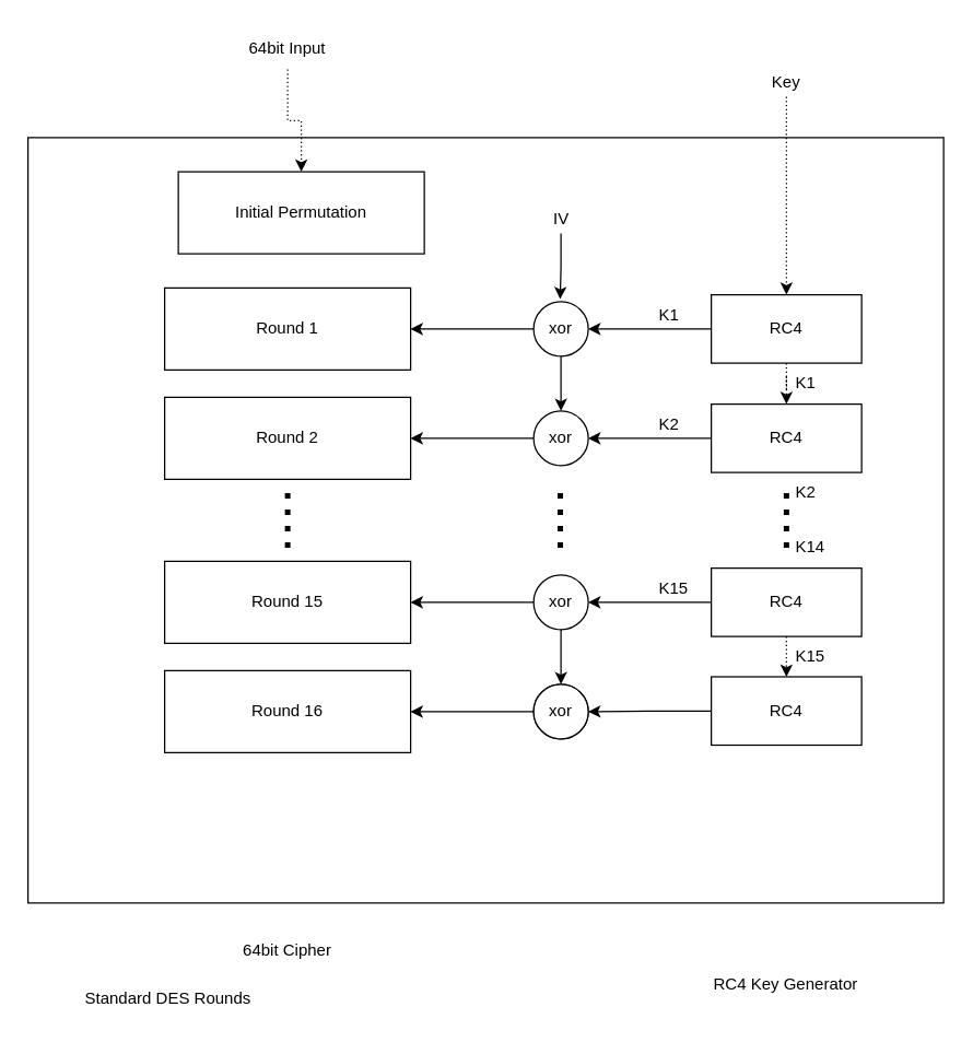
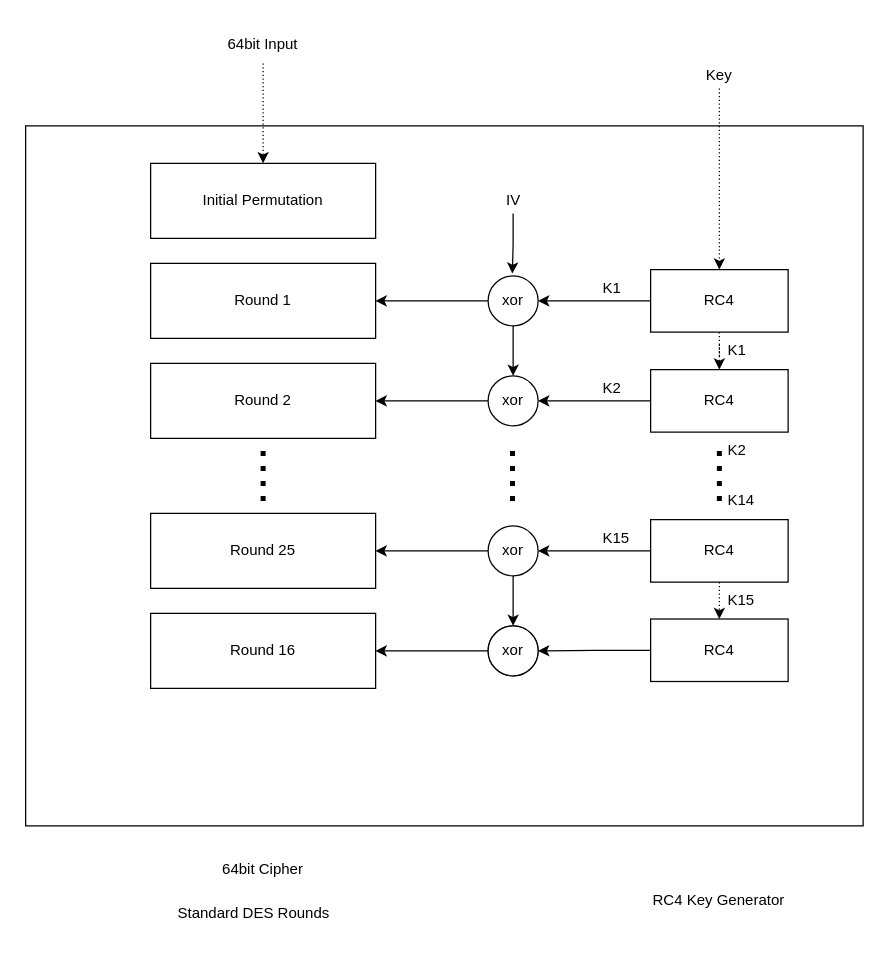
  <mxCell id="0" />
  <mxCell id="1" parent="0" />
- <mxCell id="2" value="Initial Permutation" style="rounded=0;whiteSpace=wrap;html=1;" parent="1" vertex="1"><mxGeometry x="130" y="125" width="180" height="60" as="geometry" /></mxCell>
+ <mxCell id="2" value="Initial Permutation" style="rounded=0;whiteSpace=wrap;html=1;" parent="1" vertex="1"><mxGeometry x="120" y="130" width="180" height="60" as="geometry" /></mxCell>
  <mxCell id="3" value="Round 1" style="rounded=0;whiteSpace=wrap;html=1;" parent="1" vertex="1"><mxGeometry x="120" y="210" width="180" height="60" as="geometry" /></mxCell>
  <mxCell id="4" value="Round 2" style="rounded=0;whiteSpace=wrap;html=1;" parent="1" vertex="1"><mxGeometry x="120" y="290" width="180" height="60" as="geometry" /></mxCell>
- <mxCell id="5" value="Round 15" style="rounded=0;whiteSpace=wrap;html=1;" parent="1" vertex="1"><mxGeometry x="120" y="410" width="180" height="60" as="geometry" /></mxCell>
+ <mxCell id="5" value="Round 25" style="rounded=0;whiteSpace=wrap;html=1;" parent="1" vertex="1"><mxGeometry x="120" y="410" width="180" height="60" as="geometry" /></mxCell>
  <mxCell id="6" value="Round 16" style="rounded=0;whiteSpace=wrap;html=1;" parent="1" vertex="1"><mxGeometry x="120" y="490" width="180" height="60" as="geometry" /></mxCell>
  <mxCell id="7" value="" style="endArrow=none;dashed=1;html=1;strokeWidth=4;dashPattern=1 2;" parent="1" edge="1"><mxGeometry width="50" height="50" relative="1" as="geometry"><mxPoint x="210" y="400" as="sourcePoint" /><mxPoint x="210" y="360" as="targetPoint" /></mxGeometry></mxCell>
  <mxCell id="8" value="" style="rounded=0;whiteSpace=wrap;html=1;glass=0;fillColor=none;" parent="1" vertex="1"><mxGeometry x="20" y="100" width="670" height="560" as="geometry" /></mxCell>
- <mxCell id="9" value="Standard DES Rounds" style="text;html=1;resizable=0;points=[];autosize=1;align=left;verticalAlign=top;spacingTop=-4;" parent="1" vertex="1"><mxGeometry x="60" y="720" width="140" height="20" as="geometry" /></mxCell>
+ <mxCell id="9" value="Standard DES Rounds" style="text;html=1;resizable=0;points=[];autosize=1;align=left;verticalAlign=top;spacingTop=-4;" parent="1" vertex="1"><mxGeometry x="140" y="720" width="140" height="20" as="geometry" /></mxCell>
  <mxCell id="10" value="&lt;div&gt;64bit Cipher&lt;br&gt;&lt;/div&gt;" style="text;html=1;strokeColor=none;fillColor=none;align=center;verticalAlign=middle;whiteSpace=wrap;rounded=0;glass=0;" parent="1" vertex="1"><mxGeometry x="120" y="680" width="180" height="30" as="geometry" /></mxCell>
  <mxCell id="11" style="edgeStyle=orthogonalEdgeStyle;rounded=0;orthogonalLoop=1;jettySize=auto;html=1;entryX=0.5;entryY=0;entryDx=0;entryDy=0;dashed=1;dashPattern=1 2;strokeWidth=1;" parent="1" source="12" target="2" edge="1"><mxGeometry relative="1" as="geometry" /></mxCell>
  <mxCell id="12" value="&lt;div&gt;64bit Input&lt;br&gt;&lt;/div&gt;" style="text;html=1;strokeColor=none;fillColor=none;align=center;verticalAlign=middle;whiteSpace=wrap;rounded=0;glass=0;" parent="1" vertex="1"><mxGeometry x="120" y="20" width="180" height="30" as="geometry" /></mxCell>
  <mxCell id="13" value="" style="edgeStyle=orthogonalEdgeStyle;rounded=0;orthogonalLoop=1;jettySize=auto;html=1;dashed=1;dashPattern=1 2;strokeWidth=1;" parent="1" source="15" target="17" edge="1"><mxGeometry relative="1" as="geometry" /></mxCell>
  <mxCell id="14" style="edgeStyle=orthogonalEdgeStyle;rounded=0;orthogonalLoop=1;jettySize=auto;html=1;exitX=0;exitY=0.5;exitDx=0;exitDy=0;entryX=1;entryY=0.5;entryDx=0;entryDy=0;" edge="1" parent="1" source="15" target="36"><mxGeometry relative="1" as="geometry" /></mxCell>
  <mxCell id="15" value="RC4" style="rounded=0;whiteSpace=wrap;html=1;glass=0;fillColor=none;" parent="1" vertex="1"><mxGeometry x="520" y="215" width="110" height="50" as="geometry" /></mxCell>
  <mxCell id="16" style="edgeStyle=orthogonalEdgeStyle;rounded=0;orthogonalLoop=1;jettySize=auto;html=1;exitX=0;exitY=0.5;exitDx=0;exitDy=0;entryX=1;entryY=0.5;entryDx=0;entryDy=0;" edge="1" parent="1" source="17" target="40"><mxGeometry relative="1" as="geometry" /></mxCell>
  <mxCell id="17" value="RC4" style="rounded=0;whiteSpace=wrap;html=1;glass=0;fillColor=none;" parent="1" vertex="1"><mxGeometry x="520" y="295" width="110" height="50" as="geometry" /></mxCell>
  <mxCell id="18" value="" style="edgeStyle=orthogonalEdgeStyle;rounded=0;orthogonalLoop=1;jettySize=auto;html=1;dashed=1;dashPattern=1 2;strokeWidth=1;" parent="1" source="20" target="22" edge="1"><mxGeometry relative="1" as="geometry" /></mxCell>
  <mxCell id="19" style="edgeStyle=orthogonalEdgeStyle;rounded=0;orthogonalLoop=1;jettySize=auto;html=1;exitX=0;exitY=0.5;exitDx=0;exitDy=0;entryX=1;entryY=0.5;entryDx=0;entryDy=0;" edge="1" parent="1" source="20" target="44"><mxGeometry relative="1" as="geometry" /></mxCell>
  <mxCell id="20" value="RC4" style="rounded=0;whiteSpace=wrap;html=1;glass=0;fillColor=none;" parent="1" vertex="1"><mxGeometry x="520" y="415" width="110" height="50" as="geometry" /></mxCell>
  <mxCell id="21" style="edgeStyle=orthogonalEdgeStyle;rounded=0;orthogonalLoop=1;jettySize=auto;html=1;exitX=0;exitY=0.5;exitDx=0;exitDy=0;" edge="1" parent="1" source="22" target="45"><mxGeometry relative="1" as="geometry" /></mxCell>
  <mxCell id="22" value="RC4" style="rounded=0;whiteSpace=wrap;html=1;glass=0;fillColor=none;" parent="1" vertex="1"><mxGeometry x="520" y="494.5" width="110" height="50" as="geometry" /></mxCell>
  <mxCell id="23" style="edgeStyle=orthogonalEdgeStyle;rounded=0;orthogonalLoop=1;jettySize=auto;html=1;exitX=0.5;exitY=1;exitDx=0;exitDy=0;entryX=0.5;entryY=0;entryDx=0;entryDy=0;dashed=1;dashPattern=1 2;strokeWidth=1;" parent="1" source="24" target="15" edge="1"><mxGeometry relative="1" as="geometry" /></mxCell>
  <mxCell id="24" value="Key" style="text;html=1;strokeColor=none;fillColor=none;align=center;verticalAlign=middle;whiteSpace=wrap;rounded=0;glass=0;" parent="1" vertex="1"><mxGeometry x="555" y="50" width="40" height="20" as="geometry" /></mxCell>
  <mxCell id="25" value="K1" style="text;html=1;resizable=0;points=[];autosize=1;align=left;verticalAlign=top;spacingTop=-4;" parent="1" vertex="1"><mxGeometry x="480" y="220" width="30" height="20" as="geometry" /></mxCell>
  <mxCell id="26" value="K1" style="text;html=1;resizable=0;points=[];autosize=1;align=left;verticalAlign=top;spacingTop=-4;" parent="1" vertex="1"><mxGeometry x="580" y="270" width="30" height="20" as="geometry" /></mxCell>
  <mxCell id="27" value="K2" style="text;html=1;resizable=0;points=[];autosize=1;align=left;verticalAlign=top;spacingTop=-4;" parent="1" vertex="1"><mxGeometry x="480" y="300" width="30" height="20" as="geometry" /></mxCell>
  <mxCell id="28" value="K2" style="text;html=1;resizable=0;points=[];autosize=1;align=left;verticalAlign=top;spacingTop=-4;" parent="1" vertex="1"><mxGeometry x="580" y="350" width="30" height="20" as="geometry" /></mxCell>
  <mxCell id="29" value="" style="endArrow=none;dashed=1;html=1;strokeWidth=4;dashPattern=1 2;" parent="1" edge="1"><mxGeometry width="50" height="50" relative="1" as="geometry"><mxPoint x="575" y="400" as="sourcePoint" /><mxPoint x="575" y="360" as="targetPoint" /></mxGeometry></mxCell>
  <mxCell id="30" value="K14" style="text;html=1;resizable=0;points=[];autosize=1;align=left;verticalAlign=top;spacingTop=-4;" parent="1" vertex="1"><mxGeometry x="580" y="390" width="40" height="20" as="geometry" /></mxCell>
  <mxCell id="31" value="K15" style="text;html=1;resizable=0;points=[];autosize=1;align=left;verticalAlign=top;spacingTop=-4;" parent="1" vertex="1"><mxGeometry x="480" y="420" width="40" height="20" as="geometry" /></mxCell>
  <mxCell id="32" value="K15" style="text;html=1;resizable=0;points=[];autosize=1;align=left;verticalAlign=top;spacingTop=-4;" parent="1" vertex="1"><mxGeometry x="580" y="470" width="40" height="20" as="geometry" /></mxCell>
  <mxCell id="33" value="RC4 Key Generator" style="text;html=1;resizable=0;points=[];autosize=1;align=left;verticalAlign=top;spacingTop=-4;" parent="1" vertex="1"><mxGeometry x="520" y="710" width="120" height="20" as="geometry" /></mxCell>
  <mxCell id="34" style="edgeStyle=orthogonalEdgeStyle;rounded=0;orthogonalLoop=1;jettySize=auto;html=1;exitX=0;exitY=0.5;exitDx=0;exitDy=0;entryX=1;entryY=0.5;entryDx=0;entryDy=0;" edge="1" parent="1" source="36" target="3"><mxGeometry relative="1" as="geometry" /></mxCell>
  <mxCell id="35" style="edgeStyle=orthogonalEdgeStyle;rounded=0;orthogonalLoop=1;jettySize=auto;html=1;exitX=0.5;exitY=1;exitDx=0;exitDy=0;entryX=0.5;entryY=0;entryDx=0;entryDy=0;" edge="1" parent="1" source="36" target="40"><mxGeometry relative="1" as="geometry" /></mxCell>
  <mxCell id="36" value="xor" style="ellipse;whiteSpace=wrap;html=1;aspect=fixed;" vertex="1" parent="1"><mxGeometry x="390" y="220" width="40" height="40" as="geometry" /></mxCell>
  <mxCell id="37" style="edgeStyle=orthogonalEdgeStyle;rounded=0;orthogonalLoop=1;jettySize=auto;html=1;entryX=0.485;entryY=-0.045;entryDx=0;entryDy=0;entryPerimeter=0;" edge="1" parent="1" source="38" target="36"><mxGeometry relative="1" as="geometry" /></mxCell>
  <mxCell id="38" value="IV" style="text;html=1;resizable=0;points=[];autosize=1;align=center;verticalAlign=top;spacingTop=-4;" vertex="1" parent="1"><mxGeometry x="395" y="150" width="30" height="20" as="geometry" /></mxCell>
  <mxCell id="39" style="edgeStyle=orthogonalEdgeStyle;rounded=0;orthogonalLoop=1;jettySize=auto;html=1;exitX=0;exitY=0.5;exitDx=0;exitDy=0;" edge="1" parent="1" source="40" target="4"><mxGeometry relative="1" as="geometry" /></mxCell>
  <mxCell id="40" value="xor" style="ellipse;whiteSpace=wrap;html=1;aspect=fixed;" vertex="1" parent="1"><mxGeometry x="390" y="300" width="40" height="40" as="geometry" /></mxCell>
  <mxCell id="41" value="" style="endArrow=none;dashed=1;html=1;strokeWidth=4;dashPattern=1 2;" edge="1" parent="1"><mxGeometry width="50" height="50" relative="1" as="geometry"><mxPoint x="409.5" y="400" as="sourcePoint" /><mxPoint x="409.5" y="360" as="targetPoint" /></mxGeometry></mxCell>
  <mxCell id="42" style="edgeStyle=orthogonalEdgeStyle;rounded=0;orthogonalLoop=1;jettySize=auto;html=1;exitX=0;exitY=0.5;exitDx=0;exitDy=0;entryX=1;entryY=0.5;entryDx=0;entryDy=0;" edge="1" parent="1" source="44" target="5"><mxGeometry relative="1" as="geometry" /></mxCell>
  <mxCell id="43" style="edgeStyle=orthogonalEdgeStyle;rounded=0;orthogonalLoop=1;jettySize=auto;html=1;exitX=0.5;exitY=1;exitDx=0;exitDy=0;" edge="1" parent="1" source="44" target="47"><mxGeometry relative="1" as="geometry" /></mxCell>
  <mxCell id="44" value="xor" style="ellipse;whiteSpace=wrap;html=1;aspect=fixed;" vertex="1" parent="1"><mxGeometry x="390" y="420" width="40" height="40" as="geometry" /></mxCell>
  <mxCell id="45" value="xor" style="ellipse;whiteSpace=wrap;html=1;aspect=fixed;" vertex="1" parent="1"><mxGeometry x="390" y="500" width="40" height="40" as="geometry" /></mxCell>
  <mxCell id="46" style="edgeStyle=orthogonalEdgeStyle;rounded=0;orthogonalLoop=1;jettySize=auto;html=1;exitX=0;exitY=0.5;exitDx=0;exitDy=0;entryX=1;entryY=0.5;entryDx=0;entryDy=0;" edge="1" parent="1" source="47" target="6"><mxGeometry relative="1" as="geometry" /></mxCell>
  <mxCell id="47" value="xor" style="ellipse;whiteSpace=wrap;html=1;aspect=fixed;" vertex="1" parent="1"><mxGeometry x="390" y="500" width="40" height="40" as="geometry" /></mxCell>
